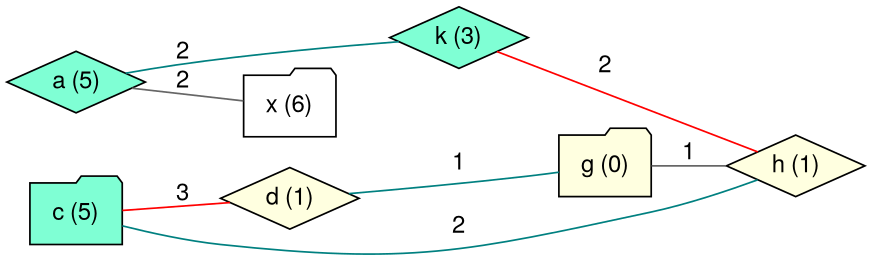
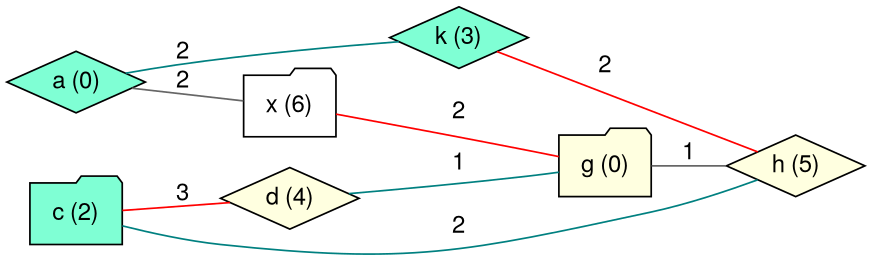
  graph {
    fontname="Helvetica,Arial,sans-serif"
    rankdir=LR
    node [fillcolor=aquamarine fontname="Helvetica,Arial,sans-serif" shape=diamond style=filled]
    edge [color=teal fontname="Helvetica,Arial,sans-serif"]
-   "a (5)"
+   "a (5)" [label="a (0)"]
    "x (6)" [fillcolor=white shape=folder]
    "k (3)"
-   "c (2)" [shape=folder label="c (5)"]
-   "d (1)" [fillcolor=lightyellow]
-   "h (1)" [fillcolor=lightyellow]
+   "c (2)" [shape=folder]
+   "d (1)" [fillcolor=lightyellow label="d (4)"]
+   "h (1)" [fillcolor=lightyellow label="h (5)"]
    "g (0)" [fillcolor=lightyellow shape=folder]
    "a (5)" -- "x (6)" [color=gray40 label=2]
    "a (5)" -- "k (3)" [label=2]
+   "x (6)" -- "g (0)" [color=red label=2]
    "k (3)" -- "h (1)" [color=red label=2]
    "c (2)" -- "d (1)" [color=red label=3]
    "c (2)" -- "h (1)" [label=2]
    "d (1)" -- "g (0)" [label=1]
    "g (0)" -- "h (1)" [color=gray40 label=1]
  }
